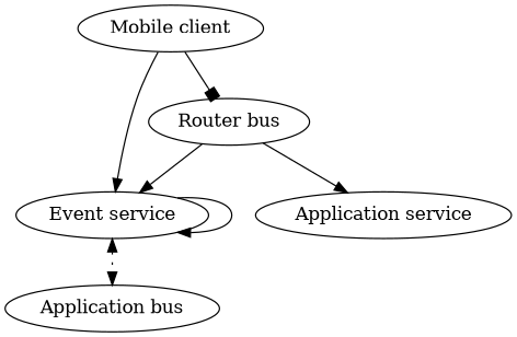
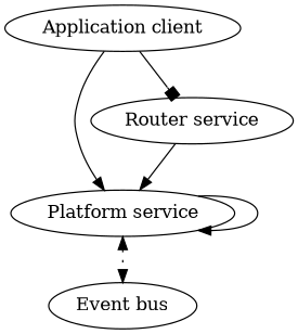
  digraph {
    rankdir=TB
    edge [arrowhead=normal]
-   n1 [label="Event service"]
-   n2 [label="Application bus"]
-   n3 [label="Mobile client"]
-   n4 [label="Router bus"]
-   n5 [label="Application service"]
+   n1 [label="Platform service"]
+   n2 [label="Event bus"]
+   n3 [label="Application client"]
+   n4 [label="Router service"]
    subgraph sub_1 {
      n1
      n2
    }
    n1 -> n1
    n1 -> n2 [dir=both style=dotted arrowhead=""]
    n3 -> n1
    n3 -> n4 [arrowhead=box]
    n4 -> n1
-   n4 -> n5
  }
